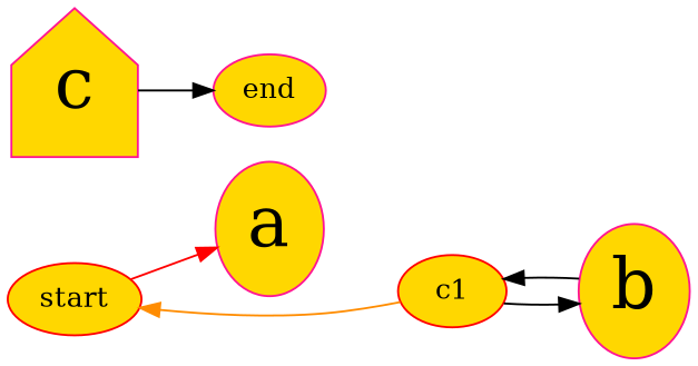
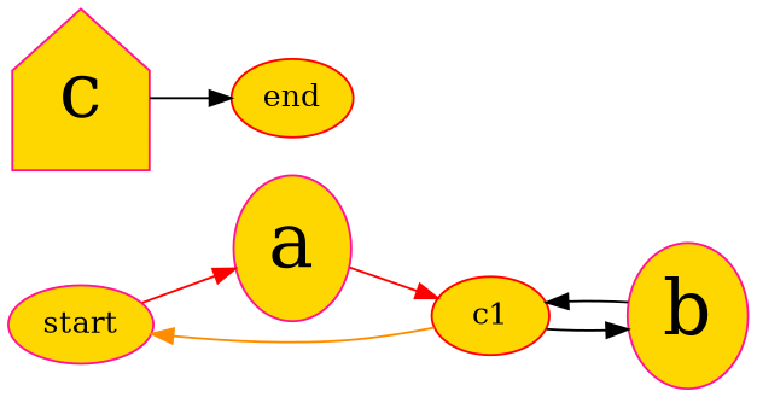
  digraph {
    rankdir=LR
    node [color=deeppink fillcolor=gold shape=ellipse style=filled]
    edge [color=black]
-   start [color=red]
-   end
+   start
+   end [color=red]
    c1 [color=red]
    b [fontsize=35]
    c [fontsize=35 shape=house]
    a [fontsize=35]
    subgraph sub_1 {
      start
      end
      c1
    }
    subgraph sub_2 {
      b
      c
      a
    }
    start -> a [color=red]
    c1 -> start [color=darkorange]
    c1 -> b
    b -> c1
    c -> end
+   a -> c1 [color=red]
  }
